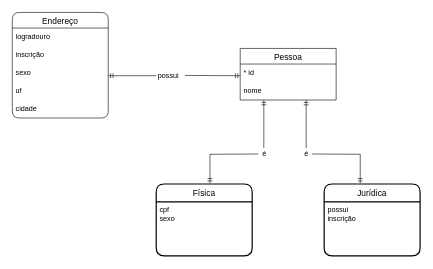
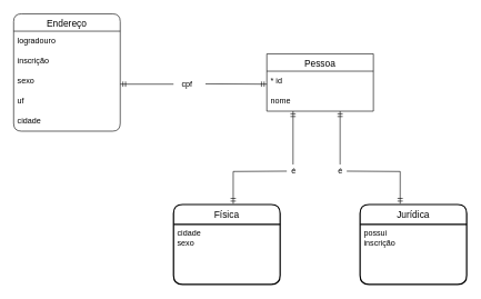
  <mxCell id="0" />
  <mxCell id="1" parent="0" />
  <mxCell id="2" value="Endereço" style="swimlane;fontStyle=0;childLayout=stackLayout;horizontal=1;startSize=26;horizontalStack=0;resizeParent=1;resizeParentMax=0;resizeLast=0;collapsible=1;marginBottom=0;align=center;fontSize=14;fillColor=default;rounded=1;" parent="1" vertex="1"><mxGeometry x="20" y="20" width="160" height="176" as="geometry" /></mxCell>
  <mxCell id="3" value="logradouro" style="text;strokeColor=none;fillColor=none;spacingLeft=4;spacingRight=4;overflow=hidden;rotatable=0;points=[[0,0.5],[1,0.5]];portConstraint=eastwest;fontSize=12;" parent="2" vertex="1"><mxGeometry y="26" width="160" height="30" as="geometry" /></mxCell>
  <mxCell id="4" value="inscrição" style="text;strokeColor=none;fillColor=none;spacingLeft=4;spacingRight=4;overflow=hidden;rotatable=0;points=[[0,0.5],[1,0.5]];portConstraint=eastwest;fontSize=12;" parent="2" vertex="1"><mxGeometry y="56" width="160" height="30" as="geometry" /></mxCell>
  <mxCell id="5" value="sexo" style="text;strokeColor=none;fillColor=none;spacingLeft=4;spacingRight=4;overflow=hidden;rotatable=0;points=[[0,0.5],[1,0.5]];portConstraint=eastwest;fontSize=12;" parent="2" vertex="1"><mxGeometry y="86" width="160" height="30" as="geometry" /></mxCell>
  <mxCell id="6" value="uf" style="text;strokeColor=none;fillColor=none;spacingLeft=4;spacingRight=4;overflow=hidden;rotatable=0;points=[[0,0.5],[1,0.5]];portConstraint=eastwest;fontSize=12;" parent="2" vertex="1"><mxGeometry y="116" width="160" height="30" as="geometry" /></mxCell>
  <mxCell id="7" value="cidade" style="text;strokeColor=none;fillColor=none;spacingLeft=4;spacingRight=4;overflow=hidden;rotatable=0;points=[[0,0.5],[1,0.5]];portConstraint=eastwest;fontSize=12;" parent="2" vertex="1"><mxGeometry y="146" width="160" height="30" as="geometry" /></mxCell>
- <mxCell id="8" value="possui" style="text;html=1;align=center;verticalAlign=middle;resizable=0;points=[];autosize=1;strokeColor=none;fillColor=none;" parent="1" vertex="1"><mxGeometry x="255" y="116" width="50" height="20" as="geometry" /></mxCell>
+ <mxCell id="8" value="cpf" style="text;html=1;align=center;verticalAlign=middle;resizable=0;points=[];autosize=1;strokeColor=none;fillColor=none;" parent="1" vertex="1"><mxGeometry x="255" y="116" width="50" height="20" as="geometry" /></mxCell>
  <mxCell id="9" value="Pessoa" style="swimlane;fontStyle=0;childLayout=stackLayout;horizontal=1;startSize=26;horizontalStack=0;resizeParent=1;resizeParentMax=0;resizeLast=0;collapsible=1;marginBottom=0;align=center;fontSize=14;" parent="1" vertex="1"><mxGeometry x="400" y="80" width="160" height="86" as="geometry" /></mxCell>
  <mxCell id="10" value="* id" style="text;strokeColor=none;fillColor=none;spacingLeft=4;spacingRight=4;overflow=hidden;rotatable=0;points=[[0,0.5],[1,0.5]];portConstraint=eastwest;fontSize=12;" parent="9" vertex="1"><mxGeometry y="26" width="160" height="30" as="geometry" /></mxCell>
  <mxCell id="11" value="nome" style="text;strokeColor=none;fillColor=none;spacingLeft=4;spacingRight=4;overflow=hidden;rotatable=0;points=[[0,0.5],[1,0.5]];portConstraint=eastwest;fontSize=12;" parent="9" vertex="1"><mxGeometry y="56" width="160" height="30" as="geometry" /></mxCell>
  <mxCell id="12" value="" style="fontSize=12;html=1;endArrow=ERmandOne;rounded=0;" parent="1" edge="1"><mxGeometry width="100" height="100" relative="1" as="geometry"><mxPoint x="439.41" y="246" as="sourcePoint" /><mxPoint x="439.41" y="166" as="targetPoint" /></mxGeometry></mxCell>
  <mxCell id="13" value="" style="fontSize=12;html=1;endArrow=ERmandOne;rounded=0;" parent="1" edge="1"><mxGeometry width="100" height="100" relative="1" as="geometry"><mxPoint x="510" y="246" as="sourcePoint" /><mxPoint x="510" y="166" as="targetPoint" /></mxGeometry></mxCell>
  <mxCell id="14" value="é" style="text;html=1;align=center;verticalAlign=middle;resizable=0;points=[];autosize=1;strokeColor=none;fillColor=none;" parent="1" vertex="1"><mxGeometry x="430" y="246" width="20" height="20" as="geometry" /></mxCell>
  <mxCell id="15" value="é" style="text;html=1;align=center;verticalAlign=middle;resizable=0;points=[];autosize=1;strokeColor=none;fillColor=none;" parent="1" vertex="1"><mxGeometry x="500" y="246" width="20" height="20" as="geometry" /></mxCell>
  <mxCell id="16" value="Física" style="swimlane;childLayout=stackLayout;horizontal=1;startSize=30;horizontalStack=0;rounded=1;fontSize=14;fontStyle=0;strokeWidth=2;resizeParent=0;resizeLast=1;shadow=0;dashed=0;align=center;" parent="1" vertex="1"><mxGeometry x="260" y="306" width="160" height="120" as="geometry" /></mxCell>
- <mxCell id="17" value="cpf&#10;sexo" style="align=left;strokeColor=none;fillColor=none;spacingLeft=4;fontSize=12;verticalAlign=top;resizable=0;rotatable=0;part=1;" parent="16" vertex="1"><mxGeometry y="30" width="160" height="90" as="geometry" /></mxCell>
+ <mxCell id="17" value="cidade&#10;sexo" style="align=left;strokeColor=none;fillColor=none;spacingLeft=4;fontSize=12;verticalAlign=top;resizable=0;rotatable=0;part=1;" parent="16" vertex="1"><mxGeometry y="30" width="160" height="90" as="geometry" /></mxCell>
  <mxCell id="18" value="Jurídica" style="swimlane;childLayout=stackLayout;horizontal=1;startSize=30;horizontalStack=0;rounded=1;fontSize=14;fontStyle=0;strokeWidth=2;resizeParent=0;resizeLast=1;shadow=0;dashed=0;align=center;" parent="1" vertex="1"><mxGeometry x="540" y="306" width="160" height="120" as="geometry" /></mxCell>
  <mxCell id="19" value="possui&#10;inscrição" style="align=left;strokeColor=none;fillColor=none;spacingLeft=4;fontSize=12;verticalAlign=top;resizable=0;rotatable=0;part=1;" parent="18" vertex="1"><mxGeometry y="30" width="160" height="90" as="geometry" /></mxCell>
  <mxCell id="20" value="" style="edgeStyle=orthogonalEdgeStyle;fontSize=12;html=1;endArrow=ERmandOne;rounded=0;entryX=0.376;entryY=-0.009;entryDx=0;entryDy=0;entryPerimeter=0;" parent="1" target="18" edge="1"><mxGeometry width="100" height="100" relative="1" as="geometry"><mxPoint x="520" y="256" as="sourcePoint" /><mxPoint x="610" y="256" as="targetPoint" /></mxGeometry></mxCell>
  <mxCell id="21" value="" style="edgeStyle=orthogonalEdgeStyle;fontSize=12;html=1;endArrow=ERmandOne;rounded=0;entryX=0.56;entryY=-0.009;entryDx=0;entryDy=0;entryPerimeter=0;" parent="1" target="16" edge="1"><mxGeometry width="100" height="100" relative="1" as="geometry"><mxPoint x="430" y="256" as="sourcePoint" /><mxPoint x="350" y="296" as="targetPoint" /></mxGeometry></mxCell>
  <mxCell id="22" value="" style="fontSize=12;html=1;endArrow=ERmandOne;rounded=0;" edge="1" parent="1"><mxGeometry width="100" height="100" relative="1" as="geometry"><mxPoint x="260" y="125.5" as="sourcePoint" /><mxPoint x="180" y="125.5" as="targetPoint" /></mxGeometry></mxCell>
  <mxCell id="23" value="" style="fontSize=12;html=1;endArrow=ERmandOne;rounded=0;exitX=1.06;exitY=0.45;exitDx=0;exitDy=0;exitPerimeter=0;" edge="1" parent="1" source="8"><mxGeometry width="100" height="100" relative="1" as="geometry"><mxPoint x="320" y="125.5" as="sourcePoint" /><mxPoint x="400" y="125.5" as="targetPoint" /></mxGeometry></mxCell>
